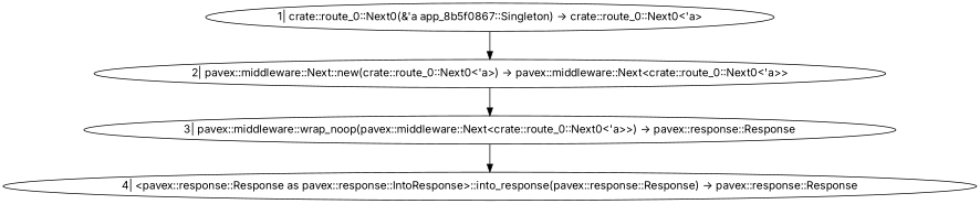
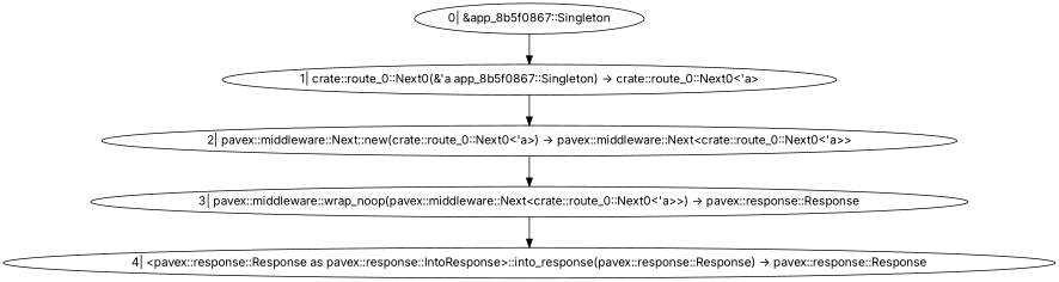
  digraph {
    fontname=Inter
    node [fontname=Inter]
    edge [fontname=Inter]
+   n1 [label="0| &app_8b5f0867::Singleton"]
    n2 [label="1| crate::route_0::Next0(&'a app_8b5f0867::Singleton) -> crate::route_0::Next0<'a>"]
    n3 [label="2| pavex::middleware::Next::new(crate::route_0::Next0<'a>) -> pavex::middleware::Next<crate::route_0::Next0<'a>>"]
    n4 [label="3| pavex::middleware::wrap_noop(pavex::middleware::Next<crate::route_0::Next0<'a>>) -> pavex::response::Response"]
    n5 [label="4| <pavex::response::Response as pavex::response::IntoResponse>::into_response(pavex::response::Response) -> pavex::response::Response"]
+   n1 -> n2
    n2 -> n3
    n3 -> n4
    n4 -> n5
  }
